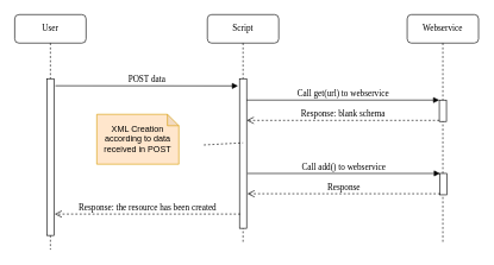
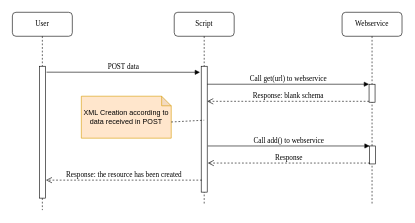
  <mxCell id="0" />
  <mxCell id="1" parent="0" />
  <mxCell id="2" value="Script" style="shape=umlLifeline;perimeter=lifelinePerimeter;whiteSpace=wrap;html=1;container=1;collapsible=0;recursiveResize=0;outlineConnect=0;rounded=1;shadow=0;comic=0;labelBackgroundColor=none;strokeWidth=1;fontFamily=Verdana;fontSize=12;align=center;" parent="1" vertex="1"><mxGeometry x="290" y="20" width="100" height="320" as="geometry" /></mxCell>
  <mxCell id="3" value="" style="html=1;points=[];perimeter=orthogonalPerimeter;rounded=0;shadow=0;comic=0;labelBackgroundColor=none;strokeWidth=1;fontFamily=Verdana;fontSize=12;align=center;" parent="2" vertex="1"><mxGeometry x="45" y="90" width="10" height="210" as="geometry" /></mxCell>
  <mxCell id="4" value="Webservice" style="shape=umlLifeline;perimeter=lifelinePerimeter;whiteSpace=wrap;html=1;container=1;collapsible=0;recursiveResize=0;outlineConnect=0;rounded=1;shadow=0;comic=0;labelBackgroundColor=none;strokeWidth=1;fontFamily=Verdana;fontSize=12;align=center;" parent="1" vertex="1"><mxGeometry x="570" y="20" width="100" height="320" as="geometry" /></mxCell>
  <mxCell id="5" value="User" style="shape=umlLifeline;perimeter=lifelinePerimeter;whiteSpace=wrap;html=1;container=1;collapsible=0;recursiveResize=0;outlineConnect=0;rounded=1;shadow=0;comic=0;labelBackgroundColor=none;strokeWidth=1;fontFamily=Verdana;fontSize=12;align=center;" parent="1" vertex="1"><mxGeometry x="20" y="20" width="100" height="330" as="geometry" /></mxCell>
  <mxCell id="6" value="" style="html=1;points=[];perimeter=orthogonalPerimeter;rounded=0;shadow=0;comic=0;labelBackgroundColor=none;strokeWidth=1;fontFamily=Verdana;fontSize=12;align=center;" parent="5" vertex="1"><mxGeometry x="45" y="90" width="10" height="220" as="geometry" /></mxCell>
  <mxCell id="7" value="POST data" style="html=1;verticalAlign=bottom;endArrow=block;entryX=-0.2;entryY=0.048;labelBackgroundColor=none;fontFamily=Verdana;fontSize=12;exitX=1.2;exitY=0.045;exitDx=0;exitDy=0;exitPerimeter=0;entryDx=0;entryDy=0;entryPerimeter=0;" parent="1" source="6" target="3" edge="1"><mxGeometry relative="1" as="geometry"><mxPoint x="430" y="100" as="sourcePoint" /></mxGeometry></mxCell>
  <mxCell id="8" value="" style="html=1;points=[];perimeter=orthogonalPerimeter;rounded=0;shadow=0;comic=0;labelBackgroundColor=none;strokeColor=#000000;strokeWidth=1;fillColor=#FFFFFF;fontFamily=Verdana;fontSize=12;fontColor=#000000;align=center;" parent="1" vertex="1"><mxGeometry x="615" y="140" width="10" height="30" as="geometry" /></mxCell>
  <mxCell id="9" value="Call get(url) to webservice" style="html=1;verticalAlign=bottom;endArrow=block;entryX=0;entryY=0;labelBackgroundColor=none;fontFamily=Verdana;fontSize=12;" parent="1" source="3" target="8" edge="1"><mxGeometry relative="1" as="geometry"><mxPoint x="850" y="20" as="sourcePoint" /></mxGeometry></mxCell>
  <mxCell id="10" value="Response: blank schema" style="html=1;verticalAlign=bottom;endArrow=open;dashed=1;endSize=8;exitX=0;exitY=0.95;labelBackgroundColor=none;fontFamily=Verdana;fontSize=12;" parent="1" source="8" target="3" edge="1"><mxGeometry relative="1" as="geometry"><mxPoint x="850" y="96" as="targetPoint" /></mxGeometry></mxCell>
- <mxCell id="11" value="XML Creation according to data received in POST" style="shape=note;whiteSpace=wrap;html=1;backgroundOutline=1;darkOpacity=0.05;size=16;fillColor=#ffe6cc;strokeColor=#d79b00;" parent="1" vertex="1"><mxGeometry x="135" y="160" width="115" height="70" as="geometry" /></mxCell>
+ <mxCell id="11" value="XML Creation according to data received in POST" style="shape=note;whiteSpace=wrap;html=1;backgroundOutline=1;darkOpacity=0.05;size=16;fillColor=#ffe6cc;strokeColor=#d79b00;" parent="1" vertex="1"><mxGeometry x="135" y="160" width="150" height="70" as="geometry" /></mxCell>
  <mxCell id="12" value="" style="endArrow=none;dashed=1;html=1;exitX=0;exitY=0;exitDx=150;exitDy=43;exitPerimeter=0;" parent="1" source="11" edge="1"><mxGeometry width="50" height="50" relative="1" as="geometry"><mxPoint x="290" y="240" as="sourcePoint" /><mxPoint x="340" y="200" as="targetPoint" /></mxGeometry></mxCell>
  <mxCell id="13" value="" style="html=1;points=[];perimeter=orthogonalPerimeter;rounded=0;shadow=0;comic=0;labelBackgroundColor=none;strokeColor=#000000;strokeWidth=1;fillColor=#FFFFFF;fontFamily=Verdana;fontSize=12;fontColor=#000000;align=center;" parent="1" vertex="1"><mxGeometry x="616" y="243" width="10" height="30" as="geometry" /></mxCell>
  <mxCell id="14" value="Call add() to webservice" style="html=1;verticalAlign=bottom;endArrow=block;entryX=0;entryY=0;labelBackgroundColor=none;fontFamily=Verdana;fontSize=12;" parent="1" target="13" edge="1"><mxGeometry relative="1" as="geometry"><mxPoint x="346" y="243" as="sourcePoint" /></mxGeometry></mxCell>
  <mxCell id="15" value="Response" style="html=1;verticalAlign=bottom;endArrow=open;dashed=1;endSize=8;exitX=0;exitY=0.95;labelBackgroundColor=none;fontFamily=Verdana;fontSize=12;" parent="1" source="13" edge="1"><mxGeometry relative="1" as="geometry"><mxPoint x="346" y="271.5" as="targetPoint" /></mxGeometry></mxCell>
  <mxCell id="16" value="Response: the resource has been created" style="html=1;verticalAlign=bottom;endArrow=open;dashed=1;endSize=8;exitX=0;exitY=0.95;labelBackgroundColor=none;fontFamily=Verdana;fontSize=12;" parent="1" edge="1"><mxGeometry relative="1" as="geometry"><mxPoint x="76" y="300" as="targetPoint" /><mxPoint x="336" y="300" as="sourcePoint" /></mxGeometry></mxCell>
